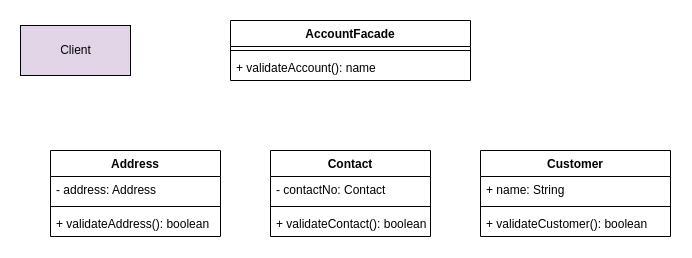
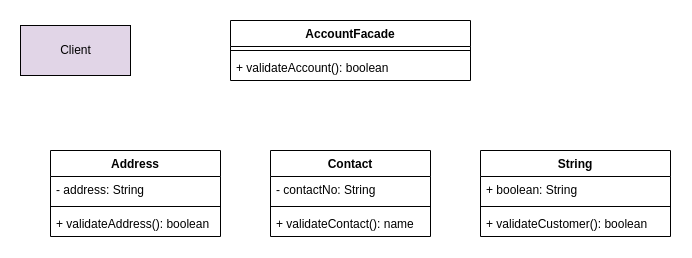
  <mxCell id="0" />
  <mxCell id="1" parent="0" />
  <mxCell id="2" value="AccountFacade" style="swimlane;fontStyle=1;align=center;verticalAlign=top;childLayout=stackLayout;horizontal=1;startSize=26;horizontalStack=0;resizeParent=1;resizeParentMax=0;resizeLast=0;collapsible=1;marginBottom=0;" vertex="1" parent="1"><mxGeometry x="230" y="20" width="240" height="60" as="geometry" /></mxCell>
  <mxCell id="3" value="" style="line;strokeWidth=1;fillColor=none;align=left;verticalAlign=middle;spacingTop=-1;spacingLeft=3;spacingRight=3;rotatable=0;labelPosition=right;points=[];portConstraint=eastwest;" vertex="1" parent="2"><mxGeometry y="26" width="240" height="8" as="geometry" /></mxCell>
- <mxCell id="4" value="+ validateAccount(): name" style="text;strokeColor=none;fillColor=none;align=left;verticalAlign=top;spacingLeft=4;spacingRight=4;overflow=hidden;rotatable=0;points=[[0,0.5],[1,0.5]];portConstraint=eastwest;" vertex="1" parent="2"><mxGeometry y="34" width="240" height="26" as="geometry" /></mxCell>
+ <mxCell id="4" value="+ validateAccount(): boolean" style="text;strokeColor=none;fillColor=none;align=left;verticalAlign=top;spacingLeft=4;spacingRight=4;overflow=hidden;rotatable=0;points=[[0,0.5],[1,0.5]];portConstraint=eastwest;" vertex="1" parent="2"><mxGeometry y="34" width="240" height="26" as="geometry" /></mxCell>
  <mxCell id="5" value="Address" style="swimlane;fontStyle=1;align=center;verticalAlign=top;childLayout=stackLayout;horizontal=1;startSize=26;horizontalStack=0;resizeParent=1;resizeParentMax=0;resizeLast=0;collapsible=1;marginBottom=0;" vertex="1" parent="1"><mxGeometry x="50" y="150" width="170" height="86" as="geometry" /></mxCell>
- <mxCell id="6" value="- address: Address" style="text;strokeColor=none;fillColor=none;align=left;verticalAlign=top;spacingLeft=4;spacingRight=4;overflow=hidden;rotatable=0;points=[[0,0.5],[1,0.5]];portConstraint=eastwest;" vertex="1" parent="5"><mxGeometry y="26" width="170" height="26" as="geometry" /></mxCell>
+ <mxCell id="6" value="- address: String" style="text;strokeColor=none;fillColor=none;align=left;verticalAlign=top;spacingLeft=4;spacingRight=4;overflow=hidden;rotatable=0;points=[[0,0.5],[1,0.5]];portConstraint=eastwest;" vertex="1" parent="5"><mxGeometry y="26" width="170" height="26" as="geometry" /></mxCell>
  <mxCell id="7" value="" style="line;strokeWidth=1;fillColor=none;align=left;verticalAlign=middle;spacingTop=-1;spacingLeft=3;spacingRight=3;rotatable=0;labelPosition=right;points=[];portConstraint=eastwest;" vertex="1" parent="5"><mxGeometry y="52" width="170" height="8" as="geometry" /></mxCell>
  <mxCell id="8" value="+ validateAddress(): boolean" style="text;strokeColor=none;fillColor=none;align=left;verticalAlign=top;spacingLeft=4;spacingRight=4;overflow=hidden;rotatable=0;points=[[0,0.5],[1,0.5]];portConstraint=eastwest;" vertex="1" parent="5"><mxGeometry y="60" width="170" height="26" as="geometry" /></mxCell>
- <mxCell id="9" value="Customer" style="swimlane;fontStyle=1;align=center;verticalAlign=top;childLayout=stackLayout;horizontal=1;startSize=26;horizontalStack=0;resizeParent=1;resizeParentMax=0;resizeLast=0;collapsible=1;marginBottom=0;" vertex="1" parent="1"><mxGeometry x="480" y="150" width="190" height="86" as="geometry" /></mxCell>
- <mxCell id="10" value="+ name: String" style="text;strokeColor=none;fillColor=none;align=left;verticalAlign=top;spacingLeft=4;spacingRight=4;overflow=hidden;rotatable=0;points=[[0,0.5],[1,0.5]];portConstraint=eastwest;" vertex="1" parent="9"><mxGeometry y="26" width="190" height="26" as="geometry" /></mxCell>
+ <mxCell id="9" value="String" style="swimlane;fontStyle=1;align=center;verticalAlign=top;childLayout=stackLayout;horizontal=1;startSize=26;horizontalStack=0;resizeParent=1;resizeParentMax=0;resizeLast=0;collapsible=1;marginBottom=0;" vertex="1" parent="1"><mxGeometry x="480" y="150" width="190" height="86" as="geometry" /></mxCell>
+ <mxCell id="10" value="+ boolean: String" style="text;strokeColor=none;fillColor=none;align=left;verticalAlign=top;spacingLeft=4;spacingRight=4;overflow=hidden;rotatable=0;points=[[0,0.5],[1,0.5]];portConstraint=eastwest;" vertex="1" parent="9"><mxGeometry y="26" width="190" height="26" as="geometry" /></mxCell>
  <mxCell id="11" value="" style="line;strokeWidth=1;fillColor=none;align=left;verticalAlign=middle;spacingTop=-1;spacingLeft=3;spacingRight=3;rotatable=0;labelPosition=right;points=[];portConstraint=eastwest;" vertex="1" parent="9"><mxGeometry y="52" width="190" height="8" as="geometry" /></mxCell>
  <mxCell id="12" value="+ validateCustomer(): boolean" style="text;strokeColor=none;fillColor=none;align=left;verticalAlign=top;spacingLeft=4;spacingRight=4;overflow=hidden;rotatable=0;points=[[0,0.5],[1,0.5]];portConstraint=eastwest;" vertex="1" parent="9"><mxGeometry y="60" width="190" height="26" as="geometry" /></mxCell>
  <mxCell id="13" value="Contact" style="swimlane;fontStyle=1;align=center;verticalAlign=top;childLayout=stackLayout;horizontal=1;startSize=26;horizontalStack=0;resizeParent=1;resizeParentMax=0;resizeLast=0;collapsible=1;marginBottom=0;" vertex="1" parent="1"><mxGeometry x="270" y="150" width="160" height="86" as="geometry" /></mxCell>
- <mxCell id="14" value="- contactNo: Contact" style="text;strokeColor=none;fillColor=none;align=left;verticalAlign=top;spacingLeft=4;spacingRight=4;overflow=hidden;rotatable=0;points=[[0,0.5],[1,0.5]];portConstraint=eastwest;" vertex="1" parent="13"><mxGeometry y="26" width="160" height="26" as="geometry" /></mxCell>
+ <mxCell id="14" value="- contactNo: String" style="text;strokeColor=none;fillColor=none;align=left;verticalAlign=top;spacingLeft=4;spacingRight=4;overflow=hidden;rotatable=0;points=[[0,0.5],[1,0.5]];portConstraint=eastwest;" vertex="1" parent="13"><mxGeometry y="26" width="160" height="26" as="geometry" /></mxCell>
  <mxCell id="15" value="" style="line;strokeWidth=1;fillColor=none;align=left;verticalAlign=middle;spacingTop=-1;spacingLeft=3;spacingRight=3;rotatable=0;labelPosition=right;points=[];portConstraint=eastwest;" vertex="1" parent="13"><mxGeometry y="52" width="160" height="8" as="geometry" /></mxCell>
- <mxCell id="16" value="+ validateContact(): boolean" style="text;strokeColor=none;fillColor=none;align=left;verticalAlign=top;spacingLeft=4;spacingRight=4;overflow=hidden;rotatable=0;points=[[0,0.5],[1,0.5]];portConstraint=eastwest;" vertex="1" parent="13"><mxGeometry y="60" width="160" height="26" as="geometry" /></mxCell>
+ <mxCell id="16" value="+ validateContact(): name" style="text;strokeColor=none;fillColor=none;align=left;verticalAlign=top;spacingLeft=4;spacingRight=4;overflow=hidden;rotatable=0;points=[[0,0.5],[1,0.5]];portConstraint=eastwest;" vertex="1" parent="13"><mxGeometry y="60" width="160" height="26" as="geometry" /></mxCell>
  <mxCell id="17" value="Client" style="html=1;fillColor=#e1d5e7;" vertex="1" parent="1"><mxGeometry x="20" y="25" width="110" height="50" as="geometry" /></mxCell>
